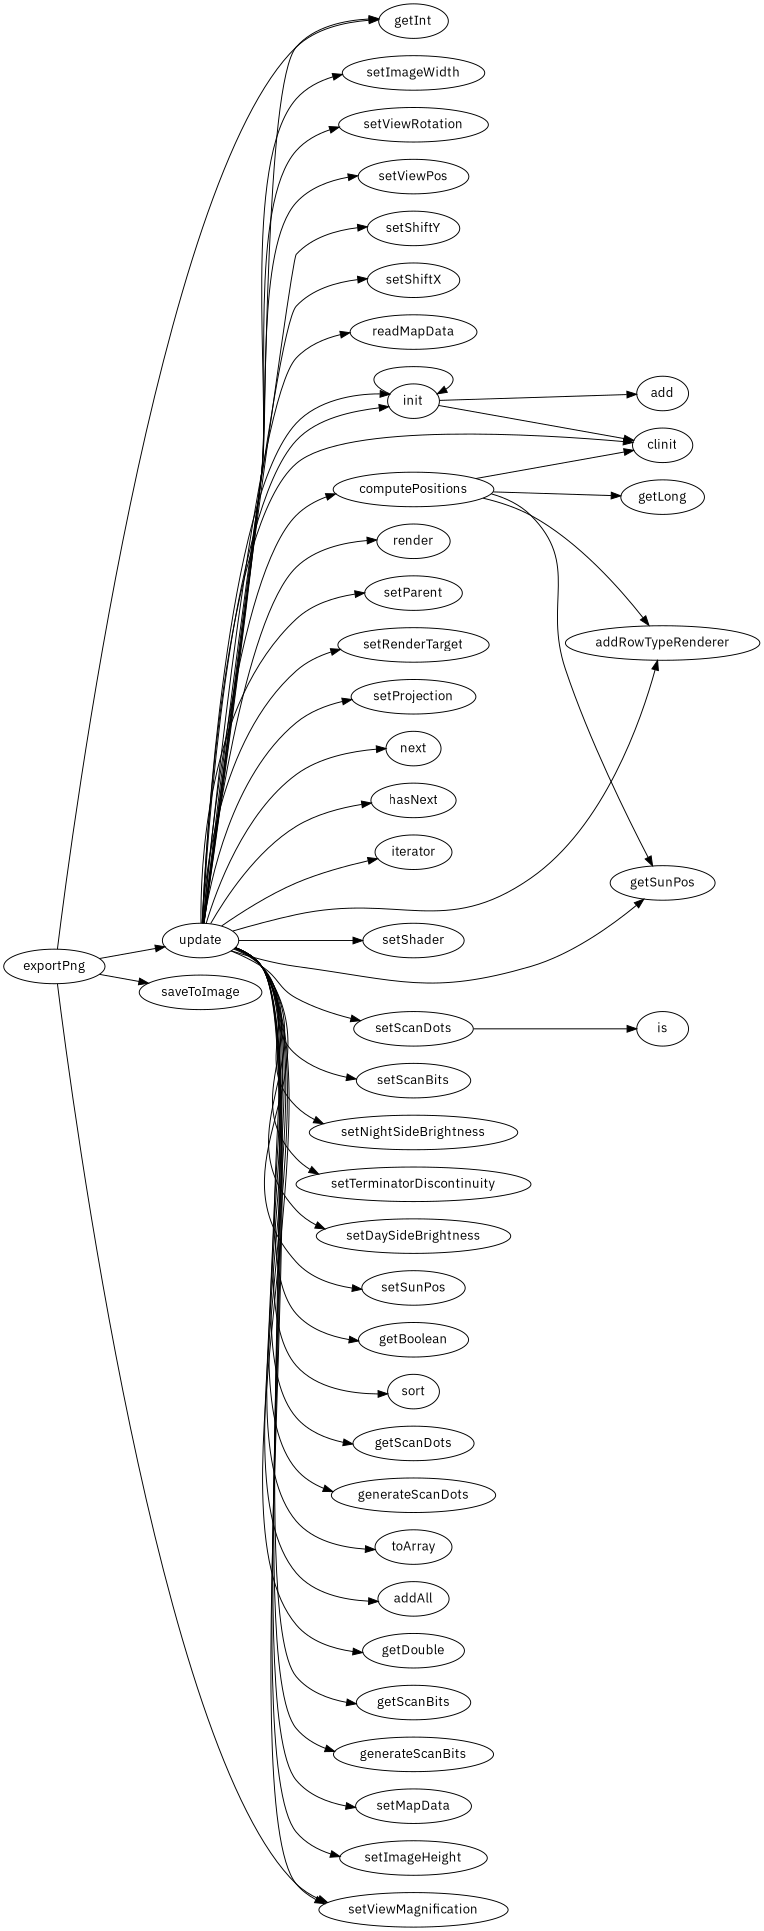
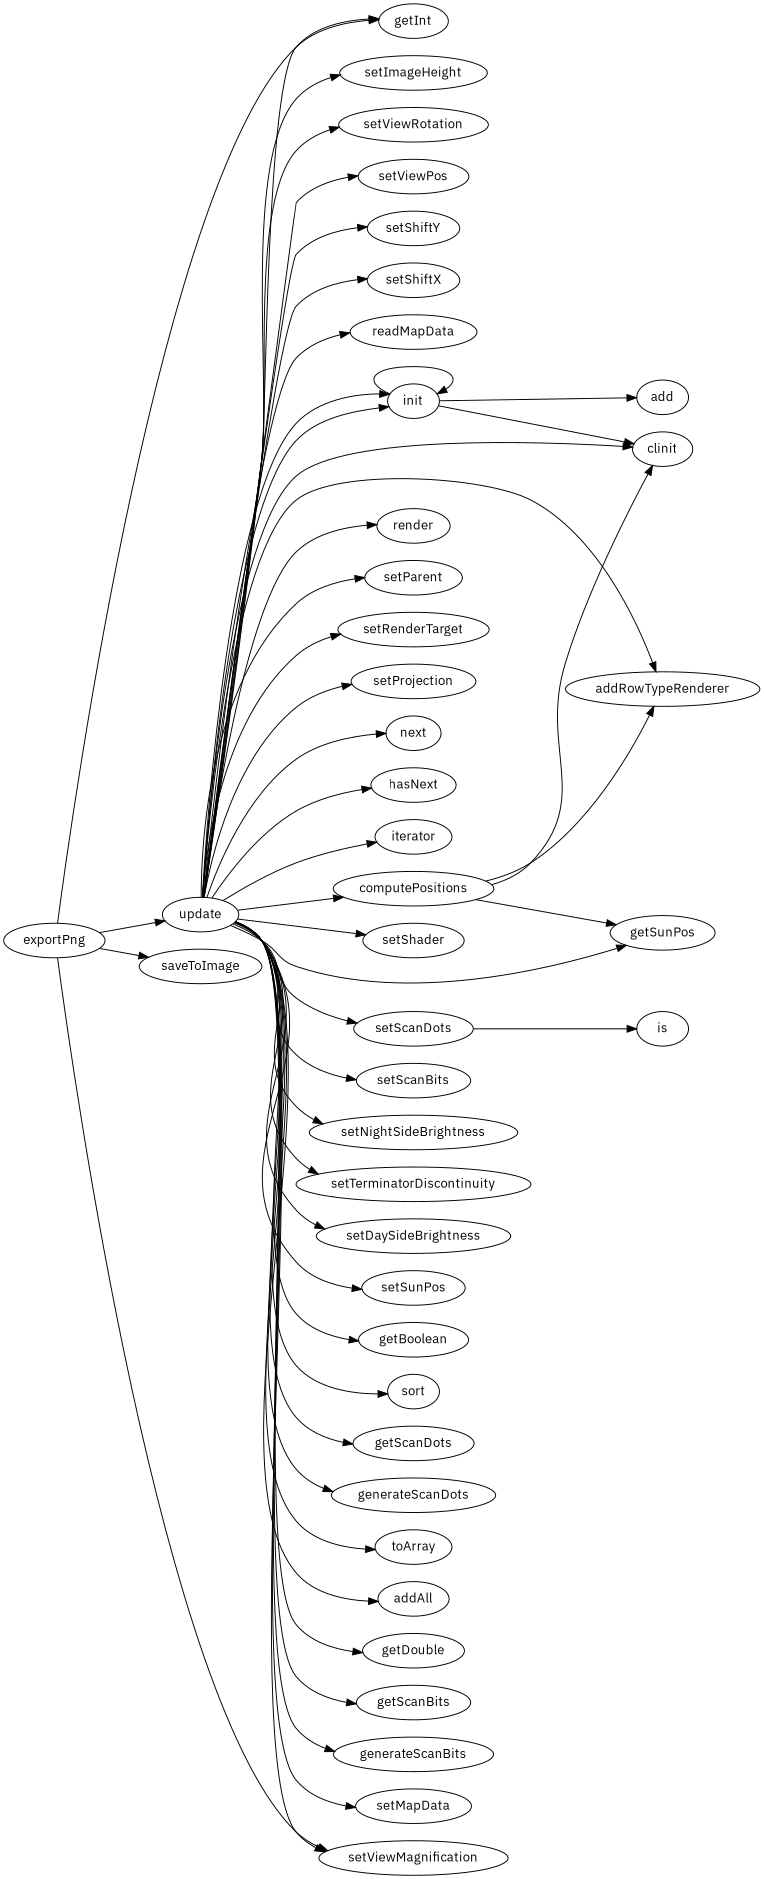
  digraph {
    fontname="IBM Plex Sans"
    rankdir=LR
    node [fontname="IBM Plex Sans"]
    edge [fontname="IBM Plex Sans"]
    init
    clinit
    add
    exportPng
    getInt
    saveToImage
    update
    setViewMagnification
    render
    setParent
    setRenderTarget
    setProjection
    next
    hasNext
    iterator
    setScanDots
    setShader
    addRowTypeRenderer
    setScanBits
    getSunPos
    setNightSideBrightness
    setTerminatorDiscontinuity
    setDaySideBrightness
    setSunPos
    getBoolean
    sort
    getScanDots
    generateScanDots
    toArray
    addAll
    getDouble
    getScanBits
    generateScanBits
    setMapData
    setImageHeight
-   setImageWidth
    setViewRotation
    setViewPos
    setShiftY
    setShiftX
    computePositions
    readMapData
    is
-   getLong
    init -> init
    init -> clinit
    init -> add
    exportPng -> getInt
    exportPng -> saveToImage
    exportPng -> update
    exportPng -> setViewMagnification
    update -> init
    update -> init
    update -> clinit
    update -> getInt
    update -> setViewMagnification
    update -> render
    update -> setParent
    update -> setRenderTarget
    update -> setProjection
    update -> next
    update -> hasNext
    update -> iterator
    update -> setScanDots
    update -> setShader
    update -> addRowTypeRenderer
    update -> setScanBits
    update -> getSunPos
    update -> setNightSideBrightness
    update -> setTerminatorDiscontinuity
    update -> setDaySideBrightness
    update -> setSunPos
    update -> getBoolean
    update -> sort
    update -> getScanDots
    update -> generateScanDots
    update -> toArray
    update -> addAll
    update -> getDouble
    update -> getScanBits
    update -> generateScanBits
    update -> setMapData
    update -> setImageHeight
-   update -> setImageWidth
    update -> setViewRotation
    update -> setViewPos
    update -> setShiftY
    update -> setShiftX
    update -> computePositions
    update -> readMapData
    setScanDots -> is
    computePositions -> clinit
    computePositions -> addRowTypeRenderer
    computePositions -> getSunPos
-   computePositions -> getLong
  }
